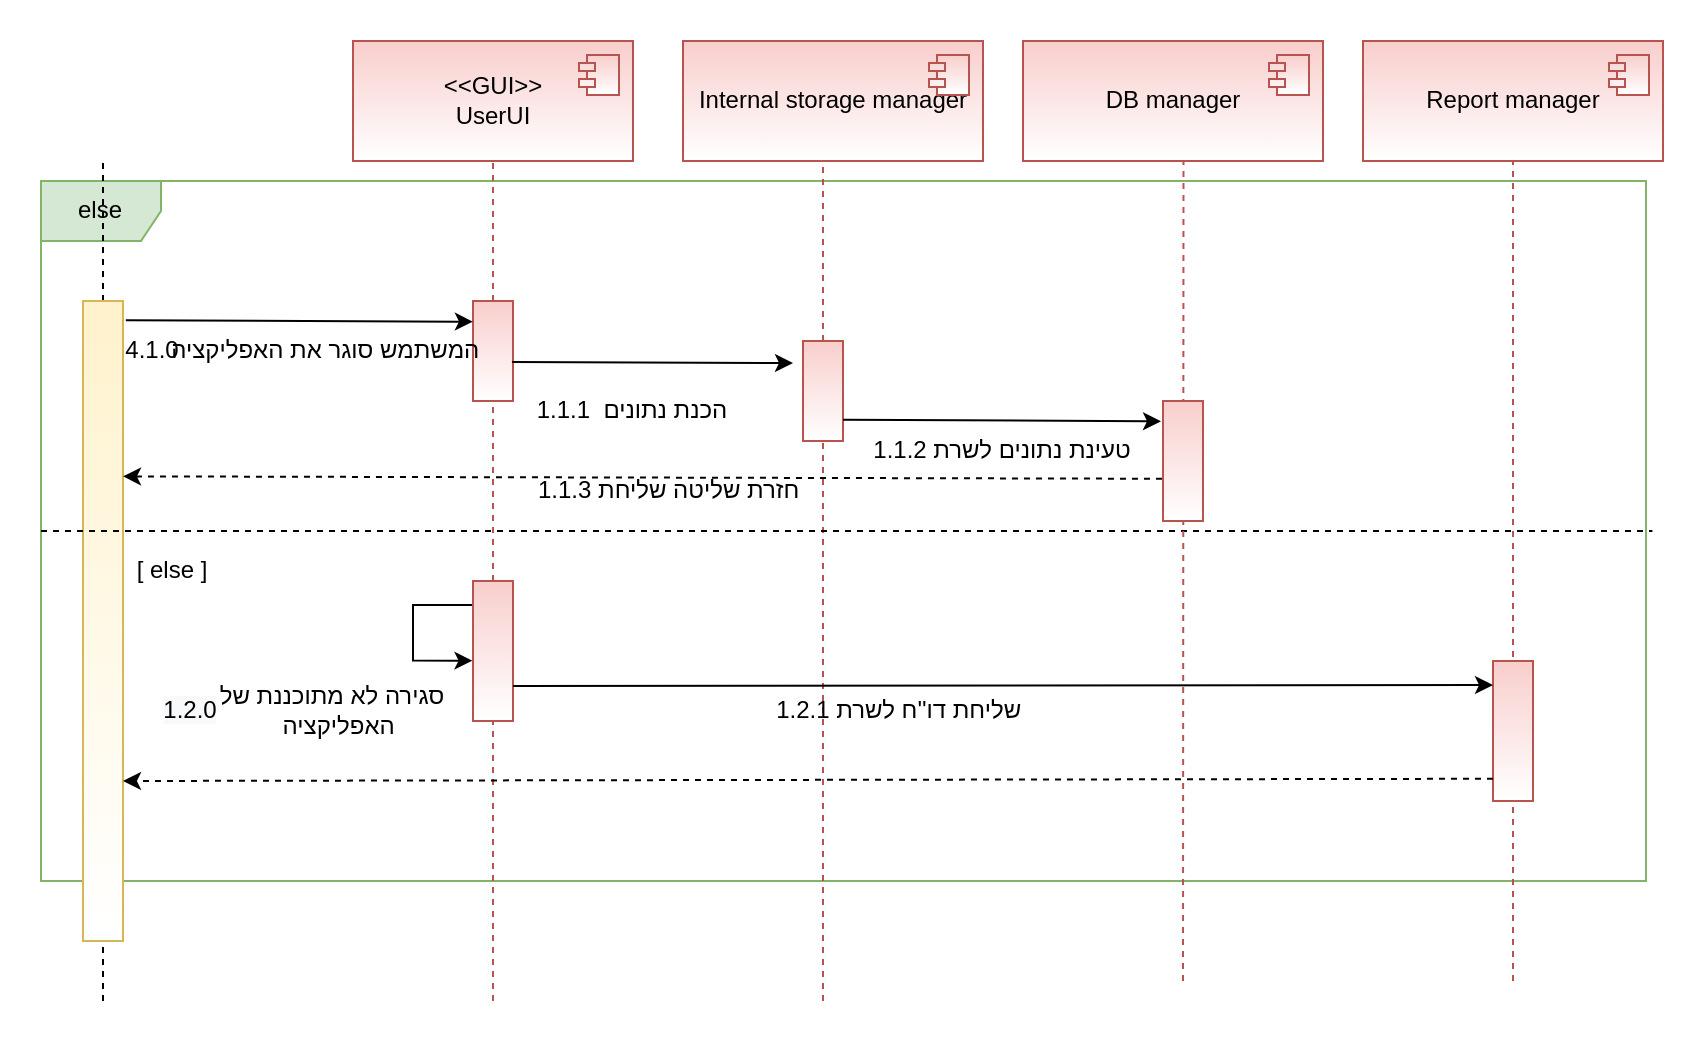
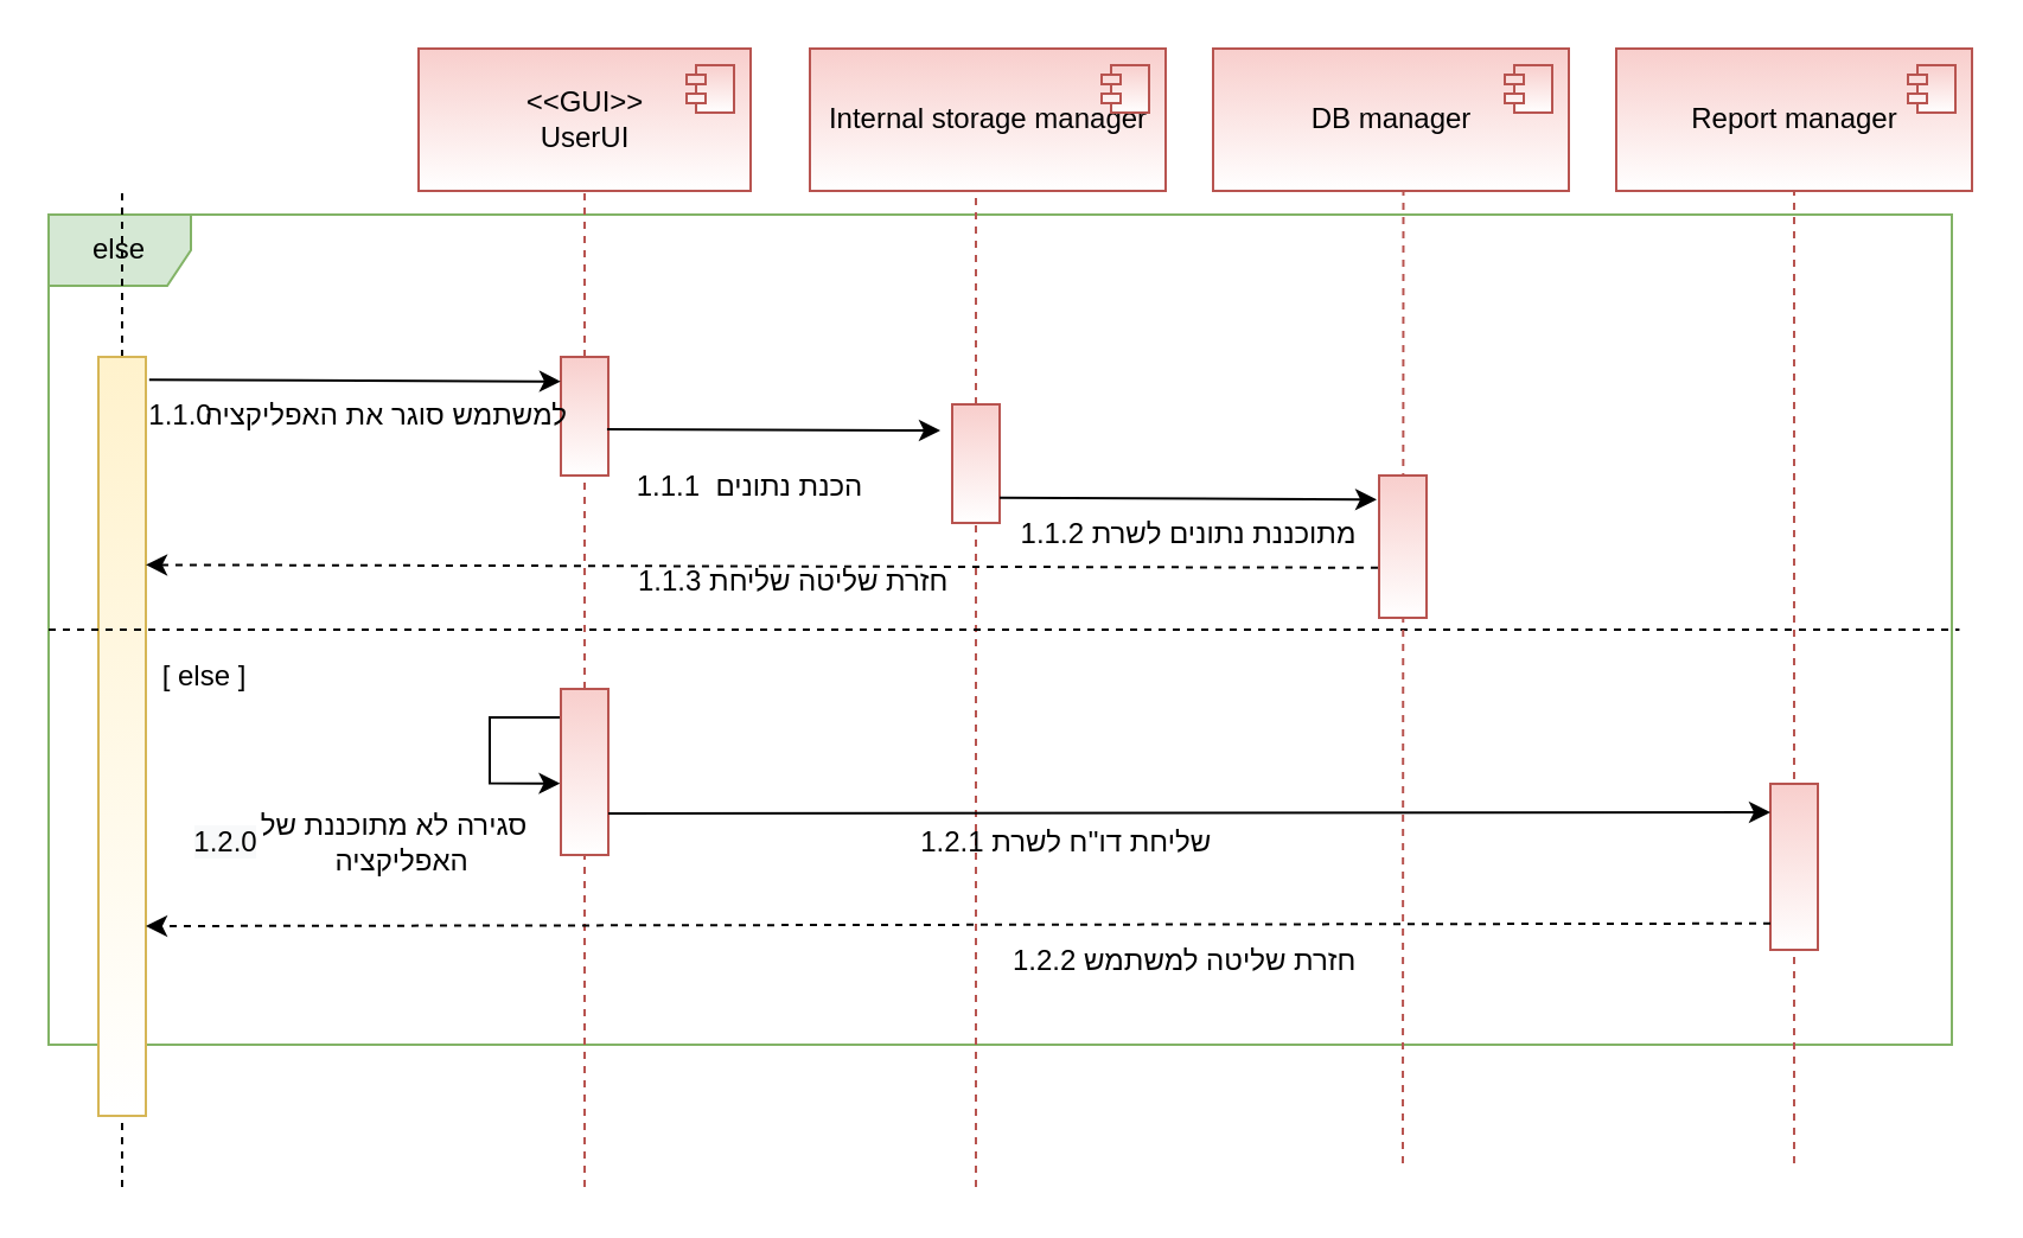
  <mxCell id="0" />
  <mxCell id="1" parent="0" />
  <mxCell id="2" value="else" style="shape=umlFrame;whiteSpace=wrap;html=1;fillColor=#d5e8d4;strokeColor=#82b366;" parent="1" vertex="1"><mxGeometry x="20" y="90" width="802.5" height="350" as="geometry" /></mxCell>
  <mxCell id="3" value="" style="endArrow=none;dashed=1;html=1;rounded=0;startArrow=none;" parent="1" source="9" edge="1"><mxGeometry width="50" height="50" relative="1" as="geometry"><mxPoint x="51" y="460" as="sourcePoint" /><mxPoint x="51" y="80" as="targetPoint" /></mxGeometry></mxCell>
  <mxCell id="4" value="" style="endArrow=none;dashed=1;html=1;rounded=0;entryX=0.5;entryY=1;entryDx=0;entryDy=0;fillColor=#f8cecc;strokeColor=#b85450;startArrow=none;" parent="1" source="6" edge="1"><mxGeometry width="50" height="50" relative="1" as="geometry"><mxPoint x="246" y="470" as="sourcePoint" /><mxPoint x="246" y="80" as="targetPoint" /></mxGeometry></mxCell>
  <mxCell id="5" value="" style="endArrow=none;dashed=1;html=1;rounded=0;entryX=0.5;entryY=1;entryDx=0;entryDy=0;fillColor=#f8cecc;strokeColor=#b85450;startArrow=none;" parent="1" source="14" edge="1"><mxGeometry width="50" height="50" relative="1" as="geometry"><mxPoint x="406" y="480" as="sourcePoint" /><mxPoint x="411" y="80" as="targetPoint" /></mxGeometry></mxCell>
  <mxCell id="6" value="" style="rounded=0;whiteSpace=wrap;html=1;fillColor=#f8cecc;strokeColor=#b85450;gradientColor=#ffffff;" parent="1" vertex="1"><mxGeometry x="236" y="150" width="20" height="50" as="geometry" /></mxCell>
  <mxCell id="7" value="" style="endArrow=none;dashed=1;html=1;rounded=0;entryX=0.5;entryY=1;entryDx=0;entryDy=0;fillColor=#f8cecc;strokeColor=#b85450;" parent="1" target="6" edge="1"><mxGeometry width="50" height="50" relative="1" as="geometry"><mxPoint x="246" y="500" as="sourcePoint" /><mxPoint x="246" y="80" as="targetPoint" /></mxGeometry></mxCell>
- <mxCell id="8" value="המשתמש סוגר את האפליקציה&amp;nbsp;" style="text;html=1;strokeColor=none;fillColor=none;align=center;verticalAlign=middle;whiteSpace=wrap;rounded=0;textDirection=rtl;" parent="1" vertex="1"><mxGeometry x="61" y="160" width="200" height="30" as="geometry" /></mxCell>
+ <mxCell id="8" value="למשתמש סוגר את האפליקציה&amp;nbsp;" style="text;html=1;strokeColor=none;fillColor=none;align=center;verticalAlign=middle;whiteSpace=wrap;rounded=0;textDirection=rtl;" parent="1" vertex="1"><mxGeometry x="61" y="160" width="200" height="30" as="geometry" /></mxCell>
  <mxCell id="9" value="" style="rounded=0;whiteSpace=wrap;html=1;fillColor=#fff2cc;strokeColor=#d6b656;gradientColor=#ffffff;" parent="1" vertex="1"><mxGeometry x="41" y="150" width="20" height="320" as="geometry" /></mxCell>
  <mxCell id="10" value="" style="endArrow=none;dashed=1;html=1;rounded=0;" parent="1" target="9" edge="1"><mxGeometry width="50" height="50" relative="1" as="geometry"><mxPoint x="51" y="500" as="sourcePoint" /><mxPoint x="51" y="80" as="targetPoint" /></mxGeometry></mxCell>
  <mxCell id="11" value="" style="endArrow=classic;html=1;rounded=0;exitX=0.974;exitY=0.611;exitDx=0;exitDy=0;exitPerimeter=0;" parent="1" source="6" edge="1"><mxGeometry width="50" height="50" relative="1" as="geometry"><mxPoint x="261" y="180" as="sourcePoint" /><mxPoint x="396" y="181" as="targetPoint" /></mxGeometry></mxCell>
  <mxCell id="12" value="&lt;span&gt;&amp;lt;&amp;lt;GUI&amp;gt;&amp;gt;&lt;/span&gt;&lt;br&gt;&lt;span&gt;UserUI&lt;/span&gt;" style="html=1;dropTarget=0;fillColor=#f8cecc;strokeColor=#b85450;gradientColor=#ffffff;" parent="1" vertex="1"><mxGeometry x="176" y="20" width="140" height="60" as="geometry" /></mxCell>
  <mxCell id="13" value="" style="shape=module;jettyWidth=8;jettyHeight=4;fillColor=#f8cecc;strokeColor=#b85450;gradientColor=#ffffff;" parent="12" vertex="1"><mxGeometry x="1" width="20" height="20" relative="1" as="geometry"><mxPoint x="-27" y="7" as="offset" /></mxGeometry></mxCell>
  <mxCell id="14" value="" style="rounded=0;whiteSpace=wrap;html=1;fillColor=#f8cecc;strokeColor=#b85450;gradientColor=#ffffff;" parent="1" vertex="1"><mxGeometry x="401" y="170" width="20" height="50" as="geometry" /></mxCell>
  <mxCell id="15" value="" style="endArrow=none;dashed=1;html=1;rounded=0;entryX=0.5;entryY=1;entryDx=0;entryDy=0;fillColor=#f8cecc;strokeColor=#b85450;" parent="1" target="14" edge="1"><mxGeometry width="50" height="50" relative="1" as="geometry"><mxPoint x="411" y="500" as="sourcePoint" /><mxPoint x="406" y="120" as="targetPoint" /></mxGeometry></mxCell>
  <mxCell id="16" style="edgeStyle=orthogonalEdgeStyle;rounded=0;orthogonalLoop=1;jettySize=auto;html=1;exitX=0;exitY=0.25;exitDx=0;exitDy=0;entryX=-0.013;entryY=0.569;entryDx=0;entryDy=0;entryPerimeter=0;" parent="1" source="17" target="17" edge="1"><mxGeometry relative="1" as="geometry"><mxPoint x="246" y="340" as="targetPoint" /><Array as="points"><mxPoint x="236" y="302" /><mxPoint x="206" y="302" /><mxPoint x="206" y="330" /></Array></mxGeometry></mxCell>
  <mxCell id="17" value="" style="rounded=0;whiteSpace=wrap;html=1;fillColor=#f8cecc;strokeColor=#b85450;gradientColor=#ffffff;" parent="1" vertex="1"><mxGeometry x="236" y="290" width="20" height="70" as="geometry" /></mxCell>
- <mxCell id="18" value="4.1.0" style="text;html=1;strokeColor=none;fillColor=none;align=center;verticalAlign=middle;whiteSpace=wrap;rounded=0;" parent="1" vertex="1"><mxGeometry x="66" y="160" width="20" height="30" as="geometry" /></mxCell>
+ <mxCell id="18" value="1.1.0" style="text;html=1;strokeColor=none;fillColor=none;align=center;verticalAlign=middle;whiteSpace=wrap;rounded=0;" parent="1" vertex="1"><mxGeometry x="66" y="160" width="20" height="30" as="geometry" /></mxCell>
  <mxCell id="19" value="" style="endArrow=classic;html=1;rounded=0;dashed=1;exitX=-0.026;exitY=0.648;exitDx=0;exitDy=0;entryX=1;entryY=0.274;entryDx=0;entryDy=0;entryPerimeter=0;exitPerimeter=0;" parent="1" source="28" target="9" edge="1"><mxGeometry width="50" height="50" relative="1" as="geometry"><mxPoint x="246" y="470" as="sourcePoint" /><mxPoint x="86" y="460" as="targetPoint" /></mxGeometry></mxCell>
  <mxCell id="20" value="Internal storage manager" style="html=1;dropTarget=0;fillColor=#f8cecc;strokeColor=#b85450;gradientColor=#ffffff;" parent="1" vertex="1"><mxGeometry x="341" y="20" width="150" height="60" as="geometry" /></mxCell>
  <mxCell id="21" value="" style="shape=module;jettyWidth=8;jettyHeight=4;fillColor=#f8cecc;strokeColor=#b85450;gradientColor=#ffffff;" parent="20" vertex="1"><mxGeometry x="1" width="20" height="20" relative="1" as="geometry"><mxPoint x="-27" y="7" as="offset" /></mxGeometry></mxCell>
  <mxCell id="22" value="[ else ]" style="text;html=1;strokeColor=none;fillColor=none;align=center;verticalAlign=middle;whiteSpace=wrap;rounded=0;" parent="1" vertex="1"><mxGeometry x="56" y="270" width="60" height="30" as="geometry" /></mxCell>
  <mxCell id="23" value="" style="endArrow=none;dashed=1;html=1;rounded=0;exitX=0;exitY=0.5;exitDx=0;exitDy=0;exitPerimeter=0;entryX=1.004;entryY=0.5;entryDx=0;entryDy=0;entryPerimeter=0;" parent="1" source="2" target="2" edge="1"><mxGeometry width="50" height="50" relative="1" as="geometry"><mxPoint x="346" y="210" as="sourcePoint" /><mxPoint x="396" y="160" as="targetPoint" /></mxGeometry></mxCell>
  <mxCell id="24" value="" style="endArrow=classic;html=1;rounded=0;exitX=1.071;exitY=0.03;exitDx=0;exitDy=0;entryX=-0.003;entryY=0.207;entryDx=0;entryDy=0;entryPerimeter=0;exitPerimeter=0;" parent="1" source="9" target="6" edge="1"><mxGeometry width="50" height="50" relative="1" as="geometry"><mxPoint x="396" y="320" as="sourcePoint" /><mxPoint x="446" y="270" as="targetPoint" /></mxGeometry></mxCell>
  <mxCell id="25" value="" style="endArrow=none;dashed=1;html=1;rounded=0;entryX=0.535;entryY=0.995;entryDx=0;entryDy=0;fillColor=#f8cecc;strokeColor=#b85450;entryPerimeter=0;" parent="1" target="26" edge="1"><mxGeometry width="50" height="50" relative="1" as="geometry"><mxPoint x="591" y="490" as="sourcePoint" /><mxPoint x="581" y="230" as="targetPoint" /></mxGeometry></mxCell>
  <mxCell id="26" value="DB manager" style="html=1;dropTarget=0;fillColor=#f8cecc;strokeColor=#b85450;gradientColor=#ffffff;" parent="1" vertex="1"><mxGeometry x="511" y="20" width="150" height="60" as="geometry" /></mxCell>
  <mxCell id="27" value="" style="shape=module;jettyWidth=8;jettyHeight=4;fillColor=#f8cecc;strokeColor=#b85450;gradientColor=#ffffff;" parent="26" vertex="1"><mxGeometry x="1" width="20" height="20" relative="1" as="geometry"><mxPoint x="-27" y="7" as="offset" /></mxGeometry></mxCell>
  <mxCell id="28" value="" style="rounded=0;whiteSpace=wrap;html=1;fillColor=#f8cecc;strokeColor=#b85450;gradientColor=#ffffff;" parent="1" vertex="1"><mxGeometry x="581" y="200" width="20" height="60" as="geometry" /></mxCell>
  <mxCell id="29" value="" style="endArrow=classic;html=1;rounded=0;entryX=-0.05;entryY=0.169;entryDx=0;entryDy=0;exitX=1;exitY=0.788;exitDx=0;exitDy=0;entryPerimeter=0;exitPerimeter=0;" parent="1" source="14" target="28" edge="1"><mxGeometry width="50" height="50" relative="1" as="geometry"><mxPoint x="421" y="215.54" as="sourcePoint" /><mxPoint x="606.48" y="214.47" as="targetPoint" /></mxGeometry></mxCell>
  <mxCell id="30" value="Report manager" style="html=1;dropTarget=0;fillColor=#f8cecc;strokeColor=#b85450;gradientColor=#ffffff;" parent="1" vertex="1"><mxGeometry x="681" y="20" width="150" height="60" as="geometry" /></mxCell>
  <mxCell id="31" value="" style="shape=module;jettyWidth=8;jettyHeight=4;fillColor=#f8cecc;strokeColor=#b85450;gradientColor=#ffffff;" parent="30" vertex="1"><mxGeometry x="1" width="20" height="20" relative="1" as="geometry"><mxPoint x="-27" y="7" as="offset" /></mxGeometry></mxCell>
  <mxCell id="32" value="" style="endArrow=none;dashed=1;html=1;rounded=0;entryX=0.5;entryY=1;entryDx=0;entryDy=0;fillColor=#f8cecc;strokeColor=#b85450;" parent="1" target="30" edge="1"><mxGeometry width="50" height="50" relative="1" as="geometry"><mxPoint x="756" y="490" as="sourcePoint" /><mxPoint x="769.25" y="90" as="targetPoint" /></mxGeometry></mxCell>
  <mxCell id="33" value="הכנת נתונים&amp;nbsp; 1.1.1" style="text;html=1;strokeColor=none;fillColor=none;align=center;verticalAlign=middle;whiteSpace=wrap;rounded=0;textDirection=rtl;" parent="1" vertex="1"><mxGeometry x="216" y="190" width="200" height="30" as="geometry" /></mxCell>
- <mxCell id="34" value="טעינת נתונים לשרת 1.1.2" style="text;html=1;strokeColor=none;fillColor=none;align=center;verticalAlign=middle;whiteSpace=wrap;rounded=0;textDirection=rtl;" parent="1" vertex="1"><mxGeometry x="401" y="210" width="200" height="30" as="geometry" /></mxCell>
+ <mxCell id="34" value="מתוכננת נתונים לשרת 1.1.2" style="text;html=1;strokeColor=none;fillColor=none;align=center;verticalAlign=middle;whiteSpace=wrap;rounded=0;textDirection=rtl;" parent="1" vertex="1"><mxGeometry x="401" y="210" width="200" height="30" as="geometry" /></mxCell>
  <mxCell id="35" value="&amp;nbsp;חזרת שליטה שליחת 1.1.3" style="text;html=1;strokeColor=none;fillColor=none;align=center;verticalAlign=middle;whiteSpace=wrap;rounded=0;textDirection=rtl;" parent="1" vertex="1"><mxGeometry x="236" y="230" width="200" height="30" as="geometry" /></mxCell>
  <mxCell id="36" value="" style="rounded=0;whiteSpace=wrap;html=1;fillColor=#f8cecc;strokeColor=#b85450;gradientColor=#ffffff;" parent="1" vertex="1"><mxGeometry x="746" y="330" width="20" height="70" as="geometry" /></mxCell>
  <mxCell id="37" value="" style="endArrow=classic;html=1;rounded=0;exitX=1;exitY=0.75;exitDx=0;exitDy=0;" parent="1" source="17" edge="1"><mxGeometry width="50" height="50" relative="1" as="geometry"><mxPoint x="386" y="300" as="sourcePoint" /><mxPoint x="746" y="342" as="targetPoint" /></mxGeometry></mxCell>
  <mxCell id="38" value="" style="endArrow=classic;html=1;rounded=0;dashed=1;exitX=-0.026;exitY=0.648;exitDx=0;exitDy=0;entryX=1;entryY=0.75;entryDx=0;entryDy=0;exitPerimeter=0;" parent="1" target="9" edge="1"><mxGeometry width="50" height="50" relative="1" as="geometry"><mxPoint x="746" y="388.88" as="sourcePoint" /><mxPoint x="226.52" y="387.68" as="targetPoint" /></mxGeometry></mxCell>
+ <mxCell id="39" value="&amp;nbsp;חזרת שליטה למשתמש 1.2.2" style="text;html=1;strokeColor=none;fillColor=none;align=center;verticalAlign=middle;whiteSpace=wrap;rounded=0;textDirection=rtl;" parent="1" vertex="1"><mxGeometry x="401" y="390" width="200" height="30" as="geometry" /></mxCell>
  <mxCell id="40" value="סגירה לא מתוכננת של האפליקציה&amp;nbsp;&amp;nbsp;" style="text;html=1;strokeColor=none;fillColor=none;align=center;verticalAlign=middle;whiteSpace=wrap;rounded=0;textDirection=rtl;" parent="1" vertex="1"><mxGeometry x="86" y="340" width="160" height="30" as="geometry" /></mxCell>
  <mxCell id="41" value="&#10;&#10;&lt;span style=&quot;color: rgb(0, 0, 0); font-family: helvetica; font-size: 12px; font-style: normal; font-weight: 400; letter-spacing: normal; text-align: center; text-indent: 0px; text-transform: none; word-spacing: 0px; background-color: rgb(248, 249, 250); display: inline; float: none;&quot;&gt;1.2.0&lt;/span&gt;&#10;&#10;" style="text;html=1;strokeColor=none;fillColor=none;align=center;verticalAlign=middle;whiteSpace=wrap;rounded=0;" parent="1" vertex="1"><mxGeometry x="80" y="340" width="30" height="30" as="geometry" /></mxCell>
  <mxCell id="42" value="&amp;nbsp;שליחת דו''ח לשרת 1.2.1" style="text;html=1;strokeColor=none;fillColor=none;align=center;verticalAlign=middle;whiteSpace=wrap;rounded=0;textDirection=rtl;" parent="1" vertex="1"><mxGeometry x="351" y="340" width="200" height="30" as="geometry" /></mxCell>
